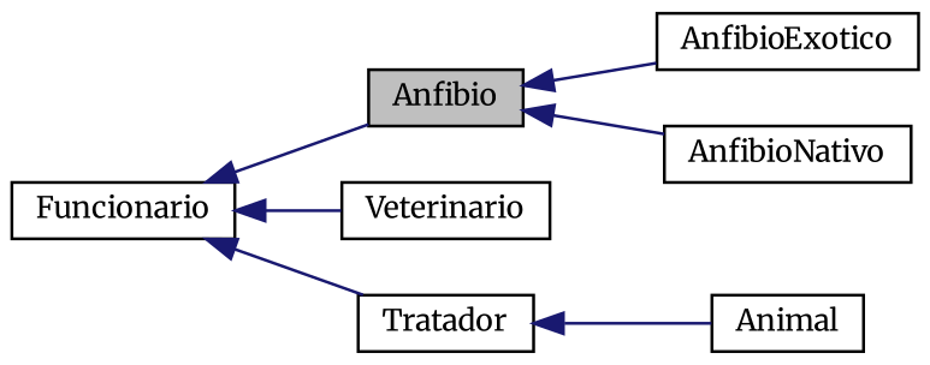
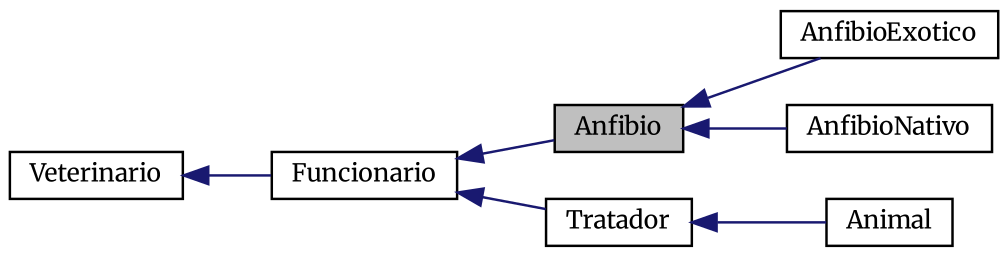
  digraph {
    fontname=Merriweather
    rankdir=LR
    node [color=black fillcolor=white fontname=Merriweather fontsize=10 shape=record style=filled]
    edge [color=midnightblue dir=back fontname=Merriweather fontsize=10 labelfontname=Helvetica labelfontsize=10 style=solid]
    n1 [fillcolor=grey75 fontcolor=black height=0.2 label=Anfibio width=0.4]
    n2 [height=0.2 label=AnfibioExotico width=0.4]
    n3 [height=0.2 label=AnfibioNativo width=0.4]
    n4 [height=0.2 label=Animal width=0.4]
    n5 [height=0.2 label=Veterinario width=0.4]
    n6 [height=0.2 label=Funcionario width=0.4]
    n7 [height=0.2 label=Tratador width=0.4]
    n1 -> n2
    n1 -> n3
    n6 -> n1
-   n6 -> n5
+   n5 -> n6
    n6 -> n7
    n7 -> n4
  }
